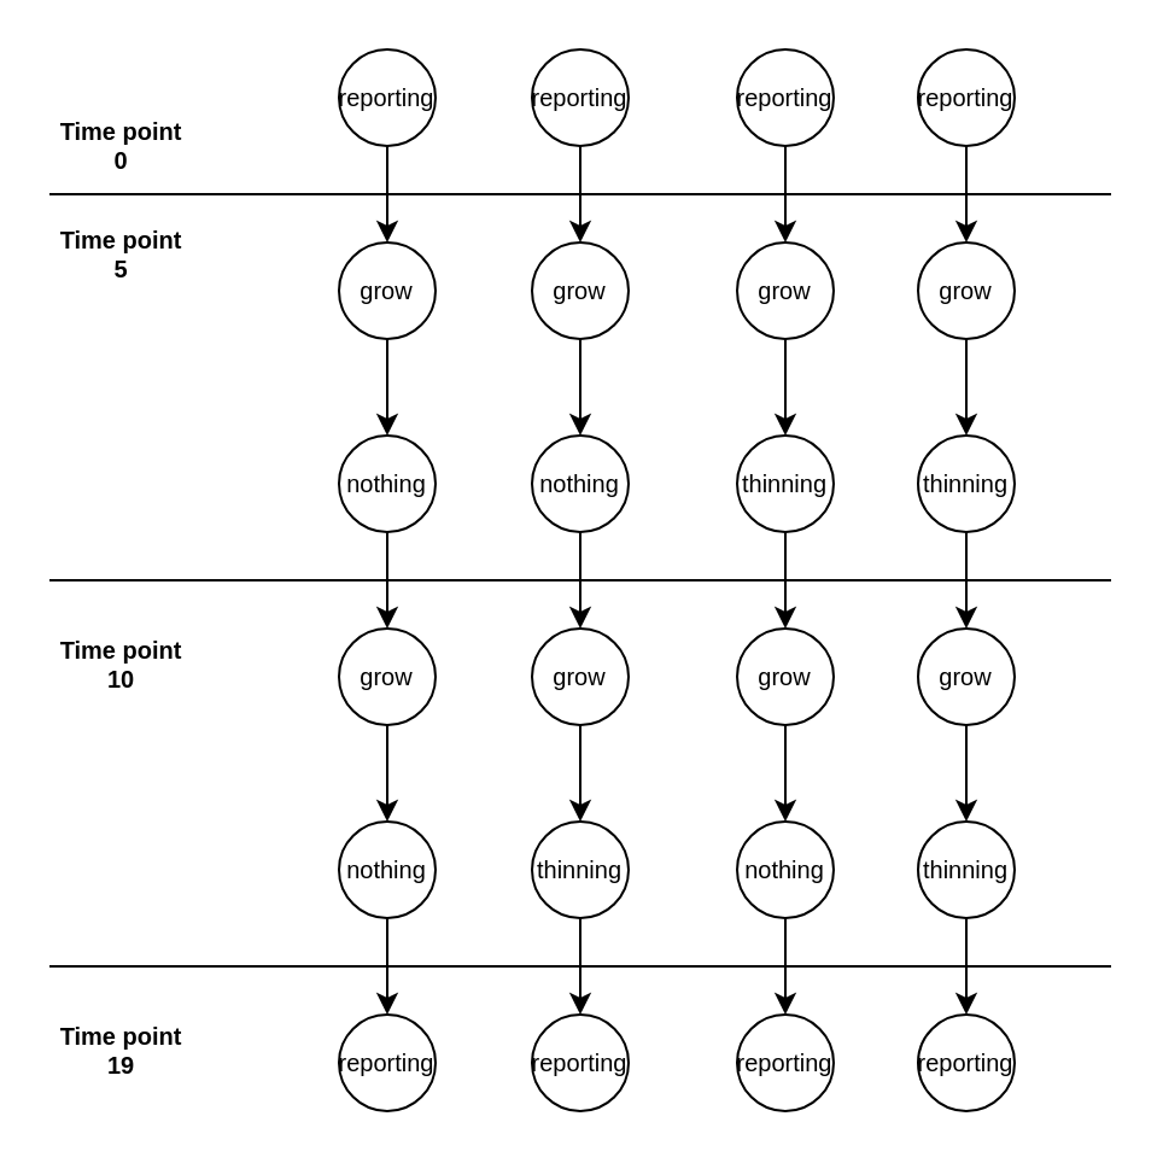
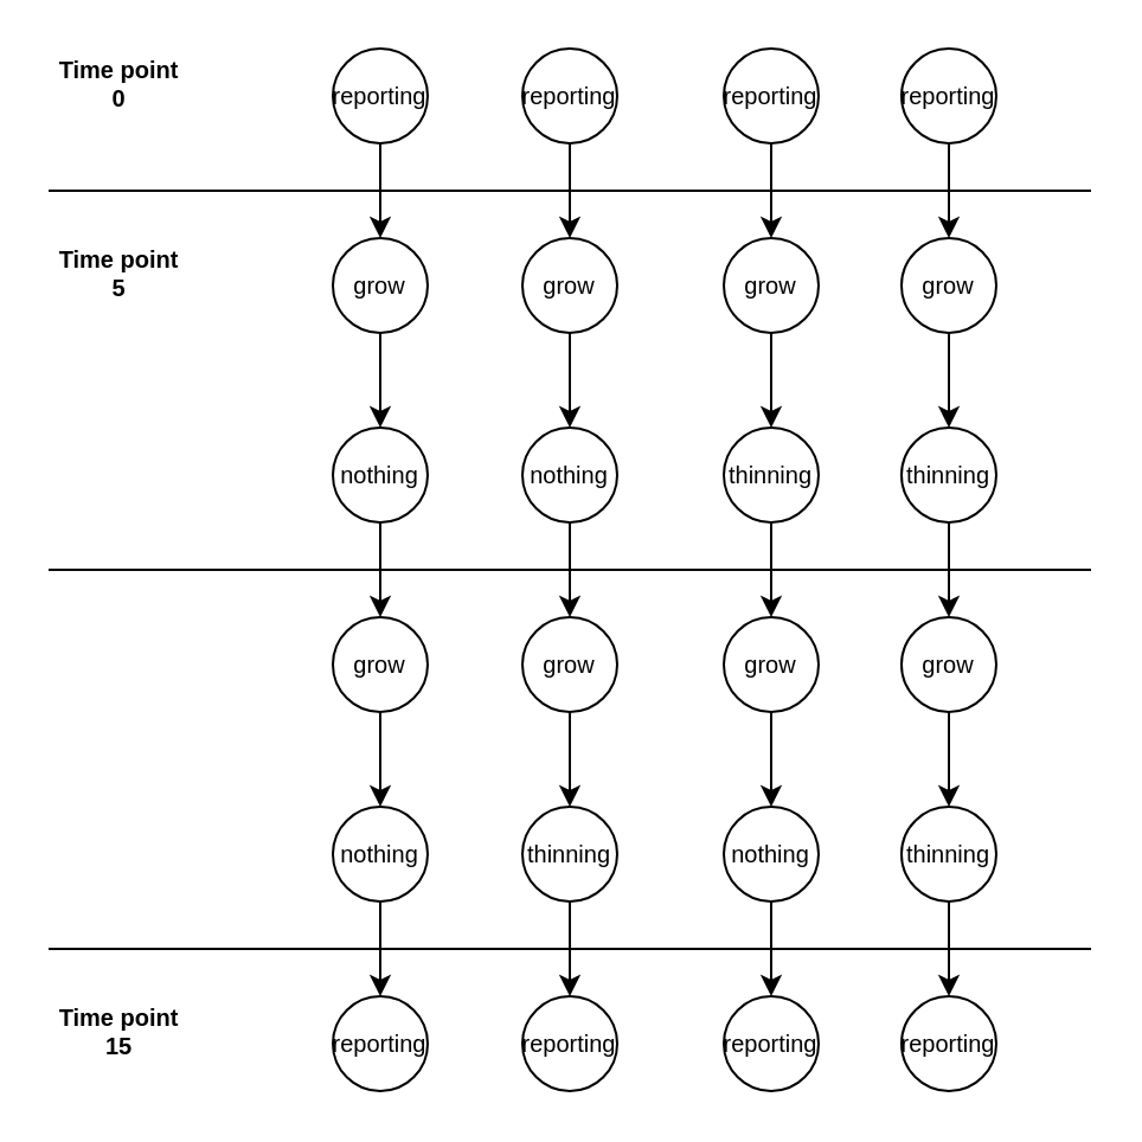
  <mxCell id="0" />
  <mxCell id="1" parent="0" />
  <mxCell id="2" style="edgeStyle=orthogonalEdgeStyle;rounded=0;orthogonalLoop=1;jettySize=auto;html=1;fontSize=10;" parent="1" source="3" target="5" edge="1"><mxGeometry relative="1" as="geometry" /></mxCell>
  <mxCell id="3" value="grow" style="ellipse;whiteSpace=wrap;html=1;aspect=fixed;fontSize=10;" parent="1" vertex="1"><mxGeometry x="140" y="100" width="40" height="40" as="geometry" /></mxCell>
  <mxCell id="4" style="edgeStyle=orthogonalEdgeStyle;rounded=0;orthogonalLoop=1;jettySize=auto;html=1;exitX=0.5;exitY=1;exitDx=0;exitDy=0;fontSize=10;" parent="1" source="5" target="7" edge="1"><mxGeometry relative="1" as="geometry" /></mxCell>
  <mxCell id="5" value="nothing" style="ellipse;whiteSpace=wrap;html=1;aspect=fixed;fontSize=10;" parent="1" vertex="1"><mxGeometry x="140" y="180" width="40" height="40" as="geometry" /></mxCell>
  <mxCell id="6" style="edgeStyle=orthogonalEdgeStyle;rounded=0;orthogonalLoop=1;jettySize=auto;html=1;fontSize=10;" parent="1" source="7" target="9" edge="1"><mxGeometry relative="1" as="geometry" /></mxCell>
  <mxCell id="7" value="grow" style="ellipse;whiteSpace=wrap;html=1;aspect=fixed;fontSize=10;" parent="1" vertex="1"><mxGeometry x="140" y="260" width="40" height="40" as="geometry" /></mxCell>
  <mxCell id="8" style="edgeStyle=orthogonalEdgeStyle;rounded=0;orthogonalLoop=1;jettySize=auto;html=1;exitX=0.5;exitY=1;exitDx=0;exitDy=0;fontSize=10;" parent="1" source="9" target="10" edge="1"><mxGeometry relative="1" as="geometry" /></mxCell>
  <mxCell id="9" value="nothing" style="ellipse;whiteSpace=wrap;html=1;aspect=fixed;fontSize=10;" parent="1" vertex="1"><mxGeometry x="140" y="340" width="40" height="40" as="geometry" /></mxCell>
  <mxCell id="10" value="reporting" style="ellipse;whiteSpace=wrap;html=1;aspect=fixed;fontSize=10;" parent="1" vertex="1"><mxGeometry x="140" y="420" width="40" height="40" as="geometry" /></mxCell>
  <mxCell id="11" style="edgeStyle=orthogonalEdgeStyle;rounded=0;orthogonalLoop=1;jettySize=auto;html=1;exitX=0.5;exitY=1;exitDx=0;exitDy=0;fontSize=10;" parent="1" source="12" target="3" edge="1"><mxGeometry relative="1" as="geometry" /></mxCell>
  <mxCell id="12" value="reporting" style="ellipse;whiteSpace=wrap;html=1;aspect=fixed;fontSize=10;" parent="1" vertex="1"><mxGeometry x="140" y="20" width="40" height="40" as="geometry" /></mxCell>
  <mxCell id="13" value="" style="endArrow=none;html=1;rounded=0;fontSize=10;" parent="1" edge="1"><mxGeometry width="50" height="50" relative="1" as="geometry"><mxPoint x="20" y="80" as="sourcePoint" /><mxPoint x="460" y="80" as="targetPoint" /></mxGeometry></mxCell>
  <mxCell id="14" value="" style="endArrow=none;html=1;rounded=0;fontSize=10;" parent="1" edge="1"><mxGeometry width="50" height="50" relative="1" as="geometry"><mxPoint x="20" y="240" as="sourcePoint" /><mxPoint x="460" y="240" as="targetPoint" /></mxGeometry></mxCell>
  <mxCell id="15" value="" style="endArrow=none;html=1;rounded=0;fontSize=10;" parent="1" edge="1"><mxGeometry width="50" height="50" relative="1" as="geometry"><mxPoint x="20" y="400" as="sourcePoint" /><mxPoint x="460" y="400" as="targetPoint" /></mxGeometry></mxCell>
- <mxCell id="16" value="Time point&lt;br&gt;0" style="text;html=1;strokeColor=none;fillColor=none;align=center;verticalAlign=middle;whiteSpace=wrap;rounded=0;fontSize=10;fontStyle=1" parent="1" vertex="1"><mxGeometry x="20" y="45" width="60" height="30" as="geometry" /></mxCell>
- <mxCell id="17" value="Time point&lt;br&gt;5" style="text;html=1;strokeColor=none;fillColor=none;align=center;verticalAlign=middle;whiteSpace=wrap;rounded=0;fontSize=10;fontStyle=1" parent="1" vertex="1"><mxGeometry x="20" y="90" width="60" height="30" as="geometry" /></mxCell>
- <mxCell id="18" value="Time point 10" style="text;html=1;strokeColor=none;fillColor=none;align=center;verticalAlign=middle;whiteSpace=wrap;rounded=0;fontSize=10;fontStyle=1" parent="1" vertex="1"><mxGeometry x="20" y="260" width="60" height="30" as="geometry" /></mxCell>
- <mxCell id="19" value="Time point&lt;br&gt;19" style="text;html=1;strokeColor=none;fillColor=none;align=center;verticalAlign=middle;whiteSpace=wrap;rounded=0;fontSize=10;fontStyle=1" parent="1" vertex="1"><mxGeometry x="20" y="420" width="60" height="30" as="geometry" /></mxCell>
+ <mxCell id="16" value="Time point&lt;br&gt;0" style="text;html=1;strokeColor=none;fillColor=none;align=center;verticalAlign=middle;whiteSpace=wrap;rounded=0;fontSize=10;fontStyle=1" parent="1" vertex="1"><mxGeometry x="20" y="20" width="60" height="30" as="geometry" /></mxCell>
+ <mxCell id="17" value="Time point&lt;br&gt;5" style="text;html=1;strokeColor=none;fillColor=none;align=center;verticalAlign=middle;whiteSpace=wrap;rounded=0;fontSize=10;fontStyle=1" parent="1" vertex="1"><mxGeometry x="20" y="100" width="60" height="30" as="geometry" /></mxCell>
+ <mxCell id="19" value="Time point&lt;br&gt;15" style="text;html=1;strokeColor=none;fillColor=none;align=center;verticalAlign=middle;whiteSpace=wrap;rounded=0;fontSize=10;fontStyle=1" parent="1" vertex="1"><mxGeometry x="20" y="420" width="60" height="30" as="geometry" /></mxCell>
  <mxCell id="20" style="edgeStyle=orthogonalEdgeStyle;rounded=0;orthogonalLoop=1;jettySize=auto;html=1;fontSize=10;" parent="1" source="21" target="23" edge="1"><mxGeometry relative="1" as="geometry" /></mxCell>
  <mxCell id="21" value="grow" style="ellipse;whiteSpace=wrap;html=1;aspect=fixed;fontSize=10;" parent="1" vertex="1"><mxGeometry x="220" y="100" width="40" height="40" as="geometry" /></mxCell>
  <mxCell id="22" style="edgeStyle=orthogonalEdgeStyle;rounded=0;orthogonalLoop=1;jettySize=auto;html=1;exitX=0.5;exitY=1;exitDx=0;exitDy=0;fontSize=10;" parent="1" source="23" target="25" edge="1"><mxGeometry relative="1" as="geometry" /></mxCell>
  <mxCell id="23" value="nothing" style="ellipse;whiteSpace=wrap;html=1;aspect=fixed;fontSize=10;" parent="1" vertex="1"><mxGeometry x="220" y="180" width="40" height="40" as="geometry" /></mxCell>
  <mxCell id="24" style="edgeStyle=orthogonalEdgeStyle;rounded=0;orthogonalLoop=1;jettySize=auto;html=1;fontSize=10;" parent="1" source="25" target="27" edge="1"><mxGeometry relative="1" as="geometry" /></mxCell>
  <mxCell id="25" value="grow" style="ellipse;whiteSpace=wrap;html=1;aspect=fixed;fontSize=10;" parent="1" vertex="1"><mxGeometry x="220" y="260" width="40" height="40" as="geometry" /></mxCell>
  <mxCell id="26" style="edgeStyle=orthogonalEdgeStyle;rounded=0;orthogonalLoop=1;jettySize=auto;html=1;exitX=0.5;exitY=1;exitDx=0;exitDy=0;fontSize=10;" parent="1" source="27" target="28" edge="1"><mxGeometry relative="1" as="geometry" /></mxCell>
  <mxCell id="27" value="thinning" style="ellipse;whiteSpace=wrap;html=1;aspect=fixed;fontSize=10;" parent="1" vertex="1"><mxGeometry x="220" y="340" width="40" height="40" as="geometry" /></mxCell>
  <mxCell id="28" value="reporting" style="ellipse;whiteSpace=wrap;html=1;aspect=fixed;fontSize=10;" parent="1" vertex="1"><mxGeometry x="220" y="420" width="40" height="40" as="geometry" /></mxCell>
  <mxCell id="29" style="edgeStyle=orthogonalEdgeStyle;rounded=0;orthogonalLoop=1;jettySize=auto;html=1;exitX=0.5;exitY=1;exitDx=0;exitDy=0;fontSize=10;" parent="1" source="30" target="21" edge="1"><mxGeometry relative="1" as="geometry" /></mxCell>
  <mxCell id="30" value="reporting" style="ellipse;whiteSpace=wrap;html=1;aspect=fixed;fontSize=10;" parent="1" vertex="1"><mxGeometry x="220" y="20" width="40" height="40" as="geometry" /></mxCell>
  <mxCell id="31" style="edgeStyle=orthogonalEdgeStyle;rounded=0;orthogonalLoop=1;jettySize=auto;html=1;fontSize=10;" parent="1" source="32" target="34" edge="1"><mxGeometry relative="1" as="geometry" /></mxCell>
  <mxCell id="32" value="grow" style="ellipse;whiteSpace=wrap;html=1;aspect=fixed;fontSize=10;" parent="1" vertex="1"><mxGeometry x="305" y="100" width="40" height="40" as="geometry" /></mxCell>
  <mxCell id="33" style="edgeStyle=orthogonalEdgeStyle;rounded=0;orthogonalLoop=1;jettySize=auto;html=1;exitX=0.5;exitY=1;exitDx=0;exitDy=0;fontSize=10;" parent="1" source="34" target="36" edge="1"><mxGeometry relative="1" as="geometry" /></mxCell>
  <mxCell id="34" value="thinning" style="ellipse;whiteSpace=wrap;html=1;aspect=fixed;fontSize=10;" parent="1" vertex="1"><mxGeometry x="305" y="180" width="40" height="40" as="geometry" /></mxCell>
  <mxCell id="35" style="edgeStyle=orthogonalEdgeStyle;rounded=0;orthogonalLoop=1;jettySize=auto;html=1;fontSize=10;" parent="1" source="36" target="38" edge="1"><mxGeometry relative="1" as="geometry" /></mxCell>
  <mxCell id="36" value="grow" style="ellipse;whiteSpace=wrap;html=1;aspect=fixed;fontSize=10;" parent="1" vertex="1"><mxGeometry x="305" y="260" width="40" height="40" as="geometry" /></mxCell>
  <mxCell id="37" style="edgeStyle=orthogonalEdgeStyle;rounded=0;orthogonalLoop=1;jettySize=auto;html=1;exitX=0.5;exitY=1;exitDx=0;exitDy=0;fontSize=10;" parent="1" source="38" target="39" edge="1"><mxGeometry relative="1" as="geometry" /></mxCell>
  <mxCell id="38" value="nothing" style="ellipse;whiteSpace=wrap;html=1;aspect=fixed;fontSize=10;" parent="1" vertex="1"><mxGeometry x="305" y="340" width="40" height="40" as="geometry" /></mxCell>
  <mxCell id="39" value="reporting" style="ellipse;whiteSpace=wrap;html=1;aspect=fixed;fontSize=10;" parent="1" vertex="1"><mxGeometry x="305" y="420" width="40" height="40" as="geometry" /></mxCell>
  <mxCell id="40" style="edgeStyle=orthogonalEdgeStyle;rounded=0;orthogonalLoop=1;jettySize=auto;html=1;exitX=0.5;exitY=1;exitDx=0;exitDy=0;fontSize=10;" parent="1" source="41" target="32" edge="1"><mxGeometry relative="1" as="geometry" /></mxCell>
  <mxCell id="41" value="reporting" style="ellipse;whiteSpace=wrap;html=1;aspect=fixed;fontSize=10;" parent="1" vertex="1"><mxGeometry x="305" y="20" width="40" height="40" as="geometry" /></mxCell>
  <mxCell id="42" style="edgeStyle=orthogonalEdgeStyle;rounded=0;orthogonalLoop=1;jettySize=auto;html=1;fontSize=10;" parent="1" source="43" target="45" edge="1"><mxGeometry relative="1" as="geometry" /></mxCell>
  <mxCell id="43" value="grow" style="ellipse;whiteSpace=wrap;html=1;aspect=fixed;fontSize=10;" parent="1" vertex="1"><mxGeometry x="380" y="100" width="40" height="40" as="geometry" /></mxCell>
  <mxCell id="44" style="edgeStyle=orthogonalEdgeStyle;rounded=0;orthogonalLoop=1;jettySize=auto;html=1;exitX=0.5;exitY=1;exitDx=0;exitDy=0;fontSize=10;" parent="1" source="45" target="47" edge="1"><mxGeometry relative="1" as="geometry" /></mxCell>
  <mxCell id="45" value="thinning" style="ellipse;whiteSpace=wrap;html=1;aspect=fixed;fontSize=10;" parent="1" vertex="1"><mxGeometry x="380" y="180" width="40" height="40" as="geometry" /></mxCell>
  <mxCell id="46" style="edgeStyle=orthogonalEdgeStyle;rounded=0;orthogonalLoop=1;jettySize=auto;html=1;fontSize=10;" parent="1" source="47" target="49" edge="1"><mxGeometry relative="1" as="geometry" /></mxCell>
  <mxCell id="47" value="grow" style="ellipse;whiteSpace=wrap;html=1;aspect=fixed;fontSize=10;" parent="1" vertex="1"><mxGeometry x="380" y="260" width="40" height="40" as="geometry" /></mxCell>
  <mxCell id="48" style="edgeStyle=orthogonalEdgeStyle;rounded=0;orthogonalLoop=1;jettySize=auto;html=1;exitX=0.5;exitY=1;exitDx=0;exitDy=0;fontSize=10;" parent="1" source="49" target="50" edge="1"><mxGeometry relative="1" as="geometry" /></mxCell>
  <mxCell id="49" value="thinning" style="ellipse;whiteSpace=wrap;html=1;aspect=fixed;fontSize=10;" parent="1" vertex="1"><mxGeometry x="380" y="340" width="40" height="40" as="geometry" /></mxCell>
  <mxCell id="50" value="reporting" style="ellipse;whiteSpace=wrap;html=1;aspect=fixed;fontSize=10;" parent="1" vertex="1"><mxGeometry x="380" y="420" width="40" height="40" as="geometry" /></mxCell>
  <mxCell id="51" style="edgeStyle=orthogonalEdgeStyle;rounded=0;orthogonalLoop=1;jettySize=auto;html=1;exitX=0.5;exitY=1;exitDx=0;exitDy=0;fontSize=10;" parent="1" source="52" target="43" edge="1"><mxGeometry relative="1" as="geometry" /></mxCell>
  <mxCell id="52" value="reporting" style="ellipse;whiteSpace=wrap;html=1;aspect=fixed;fontSize=10;" parent="1" vertex="1"><mxGeometry x="380" y="20" width="40" height="40" as="geometry" /></mxCell>
